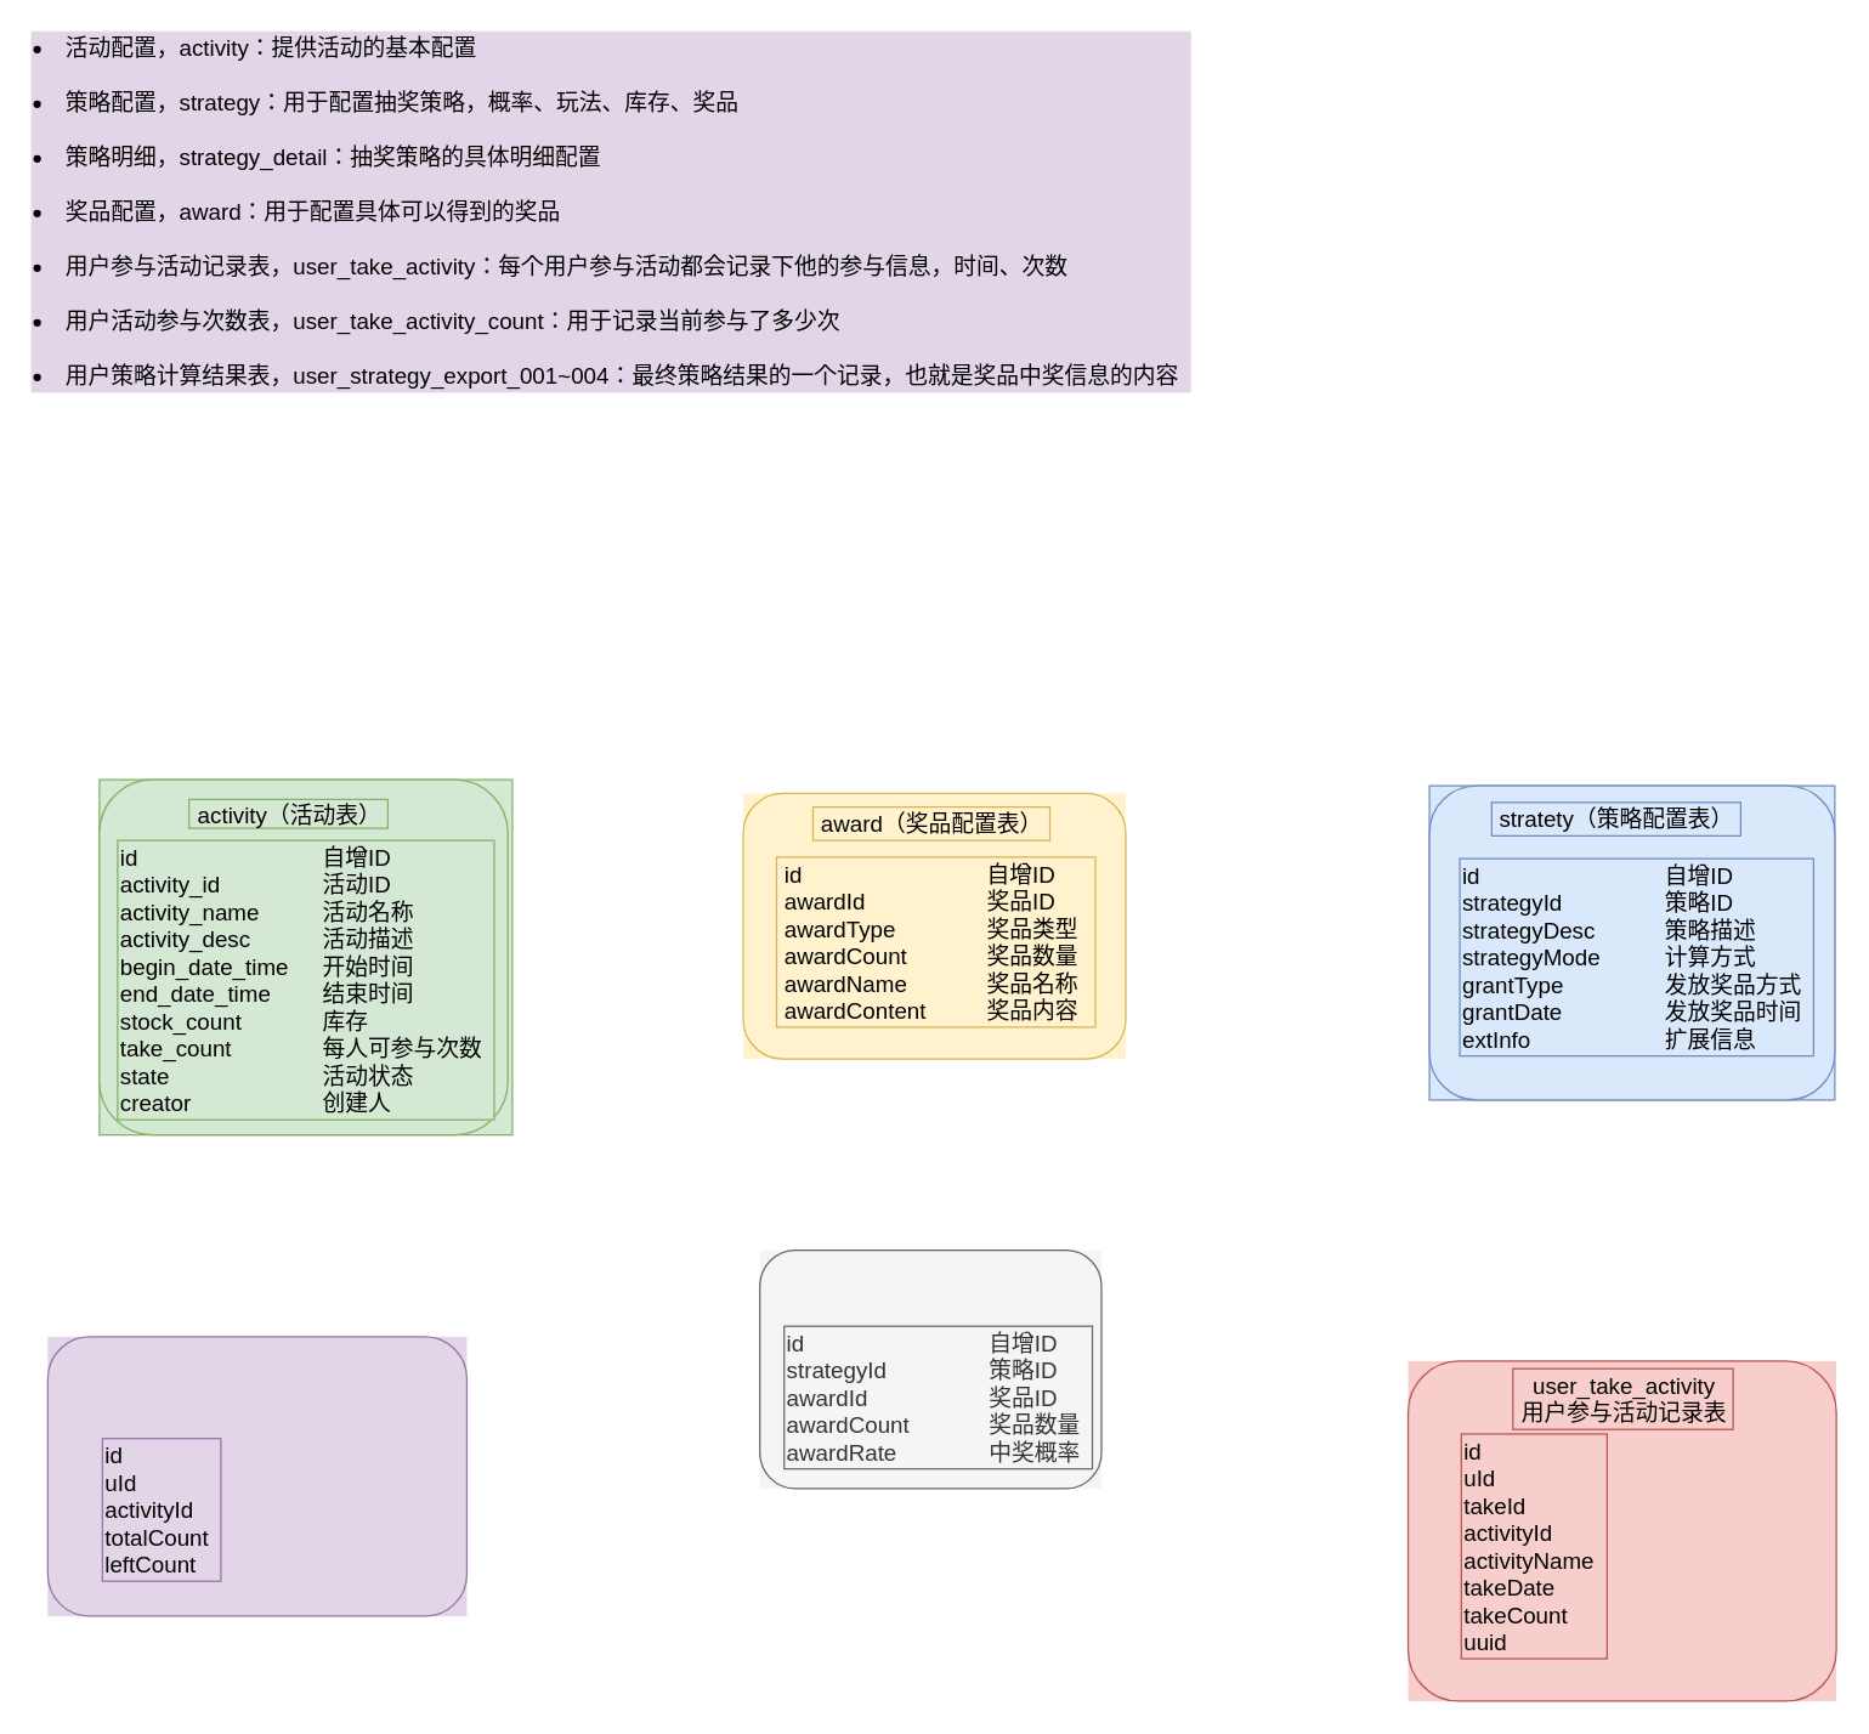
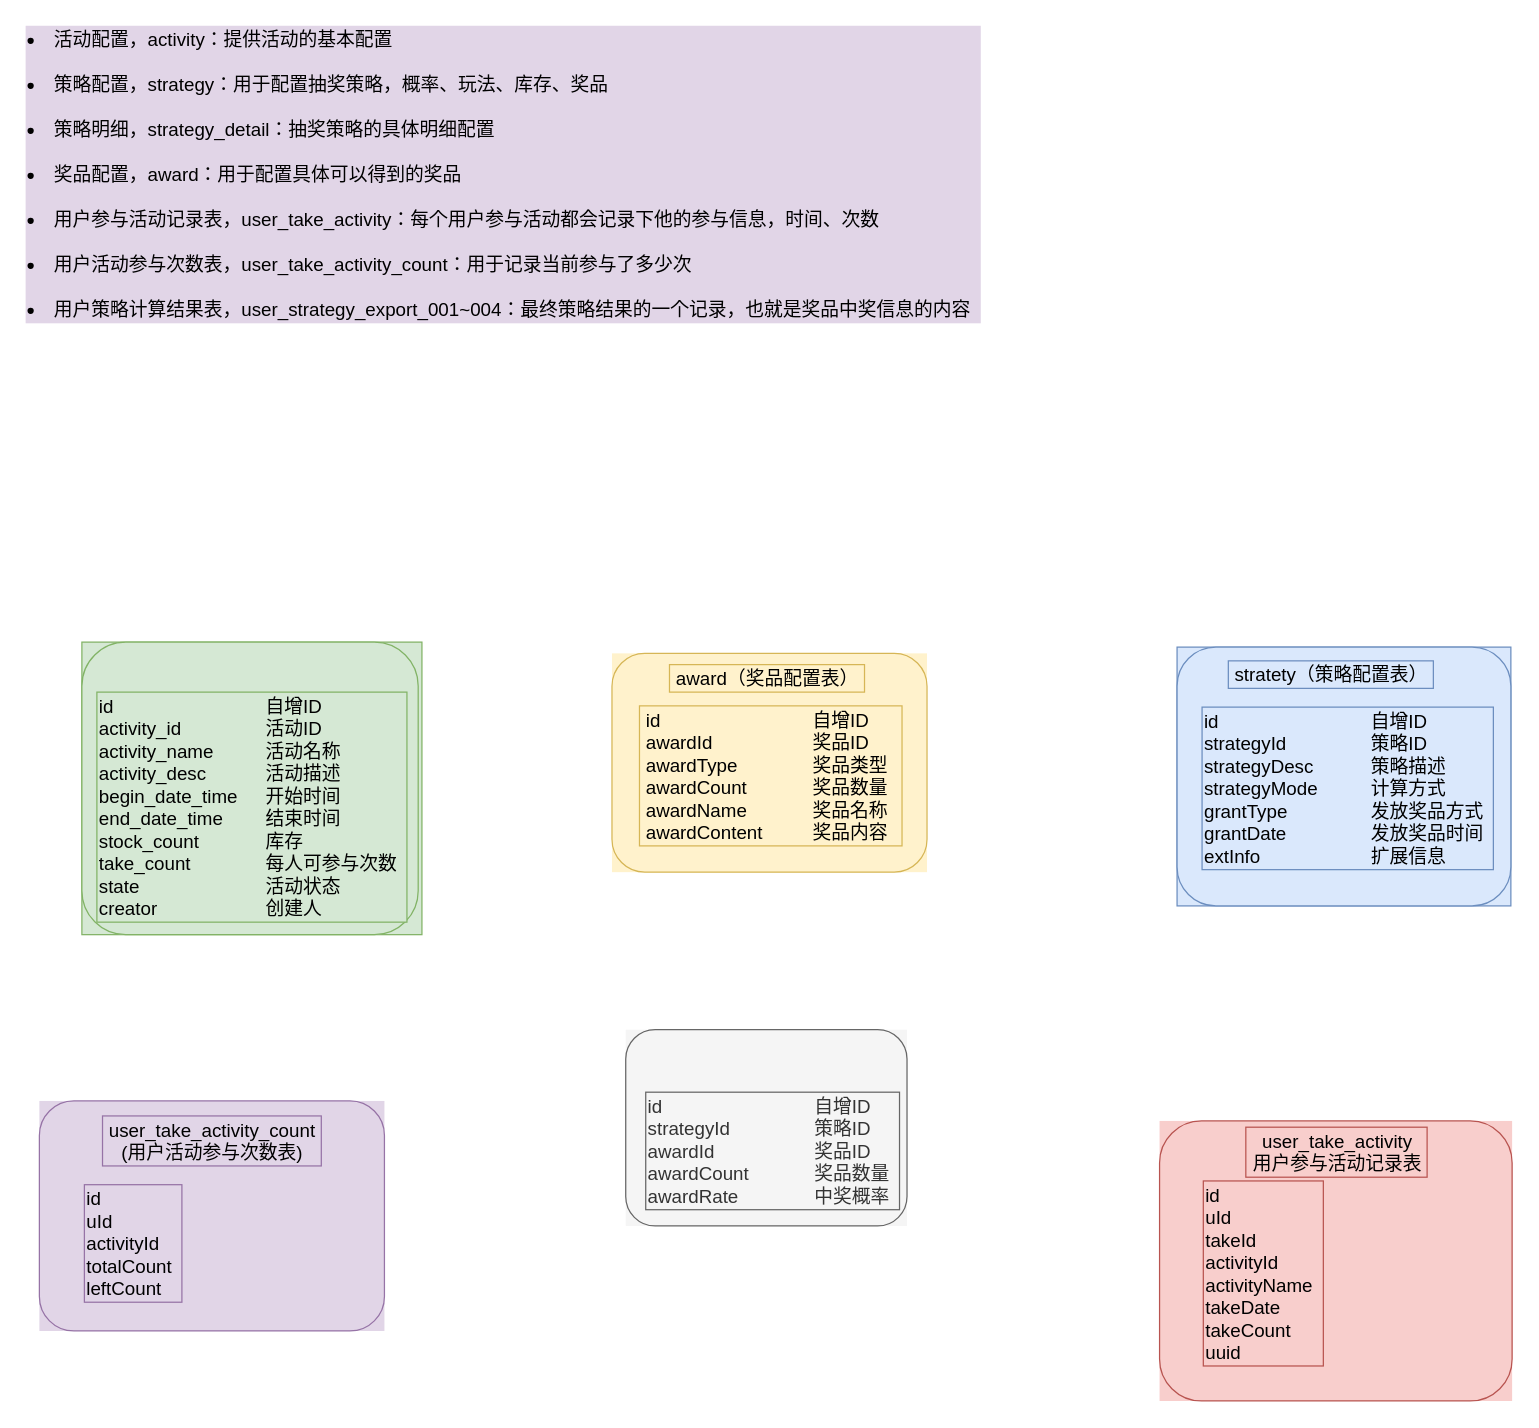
  <mxCell id="0" />
  <mxCell id="1" parent="0" />
  <mxCell id="2" value="&lt;li&gt;活动配置，activity：提供活动的基本配置&lt;/li&gt;&lt;br/&gt;&lt;li&gt;策略配置，strategy：用于配置抽奖策略，概率、玩法、库存、奖品&lt;/li&gt;&lt;br/&gt;&lt;li&gt;策略明细，strategy_detail：抽奖策略的具体明细配置&lt;/li&gt;&lt;br/&gt;&lt;li&gt;奖品配置，award：用于配置具体可以得到的奖品&lt;/li&gt;&lt;br/&gt;&lt;li&gt;用户参与活动记录表，user_take_activity：每个用户参与活动都会记录下他的参与信息，时间、次数&lt;/li&gt;&lt;br/&gt;&lt;li&gt;用户活动参与次数表，user_take_activity_count：用于记录当前参与了多少次&lt;/li&gt;&lt;br/&gt;&lt;li&gt;用户策略计算结果表，user_strategy_export_001~004：最终策略结果的一个记录，也就是奖品中奖信息的内容&lt;/li&gt;" style="text;html=1;align=left;verticalAlign=middle;resizable=0;points=[];autosize=1;strokeColor=none;fillColor=#e1d5e7;fontSize=15;" vertex="1" parent="1"><mxGeometry x="20" y="20" width="764" height="238" as="geometry" /></mxCell>
  <mxCell id="3" value="" style="group;fillColor=#fff2cc;strokeColor=none;" vertex="1" connectable="0" parent="1"><mxGeometry x="489" y="522" width="252" height="175" as="geometry" /></mxCell>
  <mxCell id="4" value="" style="rounded=1;whiteSpace=wrap;html=1;fontSize=15;fillColor=#fff2cc;strokeColor=#d6b656;" vertex="1" parent="3"><mxGeometry width="252" height="175" as="geometry" /></mxCell>
  <mxCell id="5" value="award（奖品配置表）" style="text;html=1;align=center;verticalAlign=middle;resizable=0;points=[];autosize=1;strokeColor=#d6b656;fillColor=#fff2cc;fontSize=15;" vertex="1" parent="3"><mxGeometry x="46" y="9" width="156" height="22" as="geometry" /></mxCell>
  <mxCell id="6" value="&lt;div style=&quot;text-align: left&quot;&gt;&lt;span&gt;id&lt;span style=&quot;white-space: pre&quot;&gt;&#09;&lt;/span&gt;&lt;span style=&quot;white-space: pre&quot;&gt;&#09;&lt;/span&gt;&lt;span style=&quot;white-space: pre&quot;&gt;&#09;&lt;span style=&quot;white-space: pre&quot;&gt;&#09;&lt;/span&gt;&lt;/span&gt;自增ID&lt;/span&gt;&lt;/div&gt;&lt;div style=&quot;text-align: left&quot;&gt;&lt;span&gt;awardId&lt;span style=&quot;white-space: pre&quot;&gt;&#09;&lt;/span&gt;&lt;span style=&quot;white-space: pre&quot;&gt;&#09;&lt;span style=&quot;white-space: pre&quot;&gt;&#09;&lt;/span&gt;奖品ID&lt;span style=&quot;white-space: pre&quot;&gt;&#09;&lt;/span&gt;&lt;/span&gt;&lt;/span&gt;&lt;/div&gt;&lt;div style=&quot;text-align: left&quot;&gt;&lt;span&gt;awardType&lt;span style=&quot;white-space: pre&quot;&gt;&#09;&lt;span style=&quot;white-space: pre&quot;&gt;&#09;&lt;/span&gt;&lt;/span&gt;奖品类型&lt;/span&gt;&lt;/div&gt;&lt;div style=&quot;text-align: left&quot;&gt;&lt;span&gt;awardCount&lt;span style=&quot;white-space: pre&quot;&gt;&#09;&lt;span style=&quot;white-space: pre&quot;&gt;&#09;&lt;/span&gt;&lt;/span&gt;奖品数量&lt;/span&gt;&lt;/div&gt;&lt;div style=&quot;text-align: left&quot;&gt;&lt;span&gt;awardName&lt;span style=&quot;white-space: pre&quot;&gt;&#09;&lt;span style=&quot;white-space: pre&quot;&gt;&#09;&lt;/span&gt;&lt;/span&gt;奖品名称&lt;/span&gt;&lt;/div&gt;&lt;div style=&quot;text-align: left&quot;&gt;&lt;span&gt;awardContent&lt;span style=&quot;white-space: pre&quot;&gt;&#09;&lt;span style=&quot;white-space: pre&quot;&gt;&#09;&lt;/span&gt;&lt;/span&gt;奖品内容&lt;/span&gt;&lt;/div&gt;" style="text;html=1;align=center;verticalAlign=middle;resizable=0;points=[];autosize=1;strokeColor=#d6b656;fillColor=#fff2cc;fontSize=15;" vertex="1" parent="3"><mxGeometry x="22" y="42" width="210" height="112" as="geometry" /></mxCell>
  <mxCell id="7" value="" style="group;fillColor=#f5f5f5;fontColor=#333333;strokeColor=none;" vertex="1" connectable="0" parent="1"><mxGeometry x="500" y="823" width="225" height="157" as="geometry" /></mxCell>
  <mxCell id="8" value="" style="rounded=1;whiteSpace=wrap;html=1;fontSize=15;fillColor=#f5f5f5;strokeColor=#666666;fontColor=#333333;" vertex="1" parent="7"><mxGeometry width="225" height="157" as="geometry" /></mxCell>
  <mxCell id="9" value="id&lt;span style=&quot;white-space: pre&quot;&gt;&#09;&lt;/span&gt;&lt;span style=&quot;white-space: pre&quot;&gt;&#09;&lt;/span&gt;&lt;span style=&quot;white-space: pre&quot;&gt;&#09;&lt;span style=&quot;white-space: pre&quot;&gt;&#09;&lt;/span&gt;&lt;/span&gt;自增ID&lt;br&gt;strategyId&lt;span style=&quot;white-space: pre&quot;&gt;&#09;&lt;span style=&quot;white-space: pre&quot;&gt;&#09;&lt;/span&gt;&lt;/span&gt;策略ID&lt;br&gt;awardId&lt;span style=&quot;white-space: pre&quot;&gt;&#09;&lt;/span&gt;&lt;span style=&quot;white-space: pre&quot;&gt;&#09;&lt;span style=&quot;white-space: pre&quot;&gt;&#09;&lt;/span&gt;&lt;/span&gt;奖品ID&lt;br&gt;awardCount&lt;span style=&quot;white-space: pre&quot;&gt;&#09;&lt;span style=&quot;white-space: pre&quot;&gt;&#09;&lt;/span&gt;&lt;/span&gt;奖品数量&lt;br&gt;awardRate&lt;span style=&quot;white-space: pre&quot;&gt;&#09;&lt;span style=&quot;white-space: pre&quot;&gt;&#09;&lt;/span&gt;&lt;/span&gt;中奖概率" style="text;html=1;align=left;verticalAlign=middle;resizable=0;points=[];autosize=1;strokeColor=#666666;fillColor=#f5f5f5;fontSize=15;fontColor=#333333;" vertex="1" parent="7"><mxGeometry x="16" y="50" width="203" height="94" as="geometry" /></mxCell>
  <mxCell id="10" value="" style="group;strokeColor=none;" vertex="1" connectable="0" parent="1"><mxGeometry x="65" y="513" width="272" height="234" as="geometry" /></mxCell>
  <mxCell id="11" value="" style="group;fillColor=#d5e8d4;strokeColor=#82b366;container=0;" vertex="1" connectable="0" parent="10"><mxGeometry width="272" height="234" as="geometry" /></mxCell>
  <mxCell id="12" value="" style="rounded=1;whiteSpace=wrap;html=1;fillColor=#d5e8d4;strokeColor=#82b366;" vertex="1" parent="10"><mxGeometry width="269" height="234" as="geometry" /></mxCell>
- <mxCell id="13" value="&lt;font style=&quot;font-size: 15px&quot;&gt;activity（活动表）&lt;/font&gt;" style="text;html=1;align=center;verticalAlign=middle;resizable=0;points=[];autosize=1;strokeColor=#82b366;fillColor=#d5e8d4;" vertex="1" parent="10"><mxGeometry x="59" y="13" width="131" height="19" as="geometry" /></mxCell>
  <mxCell id="14" value="id&lt;span style=&quot;white-space: pre&quot;&gt;&#09;&lt;/span&gt;&lt;span style=&quot;white-space: pre&quot;&gt;&#09;&lt;/span&gt;&lt;span style=&quot;white-space: pre&quot;&gt;&#09;&lt;/span&gt;&lt;span style=&quot;white-space: pre&quot;&gt;&#09;&lt;/span&gt;自增ID&lt;br&gt;activity_id&lt;span style=&quot;white-space: pre&quot;&gt;&#09;&lt;/span&gt;&lt;span style=&quot;white-space: pre&quot;&gt;&#09;&lt;/span&gt;活动ID&lt;br&gt;activity_name&lt;span style=&quot;white-space: pre&quot;&gt;&#09;&lt;/span&gt;&lt;span style=&quot;white-space: pre&quot;&gt;&#09;&lt;/span&gt;活动名称&lt;br&gt;activity_desc&lt;span style=&quot;white-space: pre&quot;&gt;&#09;&lt;/span&gt;&lt;span style=&quot;white-space: pre&quot;&gt;&#09;&lt;/span&gt;活动描述&lt;br&gt;begin_date_time&lt;span style=&quot;white-space: pre&quot;&gt;&#09;&lt;/span&gt;开始时间&lt;br&gt;end_date_time&lt;span style=&quot;white-space: pre&quot;&gt;&#09;&lt;/span&gt;结束时间&lt;br&gt;stock_count&lt;span style=&quot;white-space: pre&quot;&gt;&#09;&lt;/span&gt;&lt;span style=&quot;white-space: pre&quot;&gt;&#09;&lt;/span&gt;库存&lt;br&gt;take_count&lt;span style=&quot;white-space: pre&quot;&gt;&#09;&lt;/span&gt;&lt;span style=&quot;white-space: pre&quot;&gt;&#09;&lt;/span&gt;每人可参与次数&lt;br&gt;state&lt;span style=&quot;white-space: pre&quot;&gt;&#09;&lt;/span&gt;&lt;span style=&quot;white-space: pre&quot;&gt;&#09;&lt;/span&gt;&lt;span style=&quot;white-space: pre&quot;&gt;&#09;&lt;/span&gt;活动状态&lt;br&gt;creator&lt;span style=&quot;white-space: pre&quot;&gt;&#09;&lt;/span&gt;&lt;span style=&quot;white-space: pre&quot;&gt;&#09;&lt;/span&gt;&lt;span style=&quot;white-space: pre&quot;&gt;&#09;&lt;/span&gt;创建人&lt;br&gt;" style="text;html=1;align=left;verticalAlign=middle;resizable=0;points=[];autosize=1;strokeColor=#82b366;fillColor=#d5e8d4;fontSize=15;" vertex="1" parent="10"><mxGeometry x="12" y="40" width="248" height="184" as="geometry" /></mxCell>
  <mxCell id="15" value="" style="group;strokeColor=none;" vertex="1" connectable="0" parent="1"><mxGeometry x="941" y="517" width="267" height="207" as="geometry" /></mxCell>
  <mxCell id="16" value="" style="group;fillColor=#dae8fc;strokeColor=#6c8ebf;container=0;" vertex="1" connectable="0" parent="15"><mxGeometry width="267" height="207" as="geometry" /></mxCell>
  <mxCell id="17" value="" style="rounded=1;whiteSpace=wrap;html=1;fontSize=15;fillColor=#dae8fc;strokeColor=#6c8ebf;" vertex="1" parent="15"><mxGeometry width="267" height="207" as="geometry" /></mxCell>
  <mxCell id="18" value="stratety（策略配置表）" style="text;html=1;align=center;verticalAlign=middle;resizable=0;points=[];autosize=1;strokeColor=#6c8ebf;fillColor=#dae8fc;fontSize=15;" vertex="1" parent="15"><mxGeometry x="41" y="11" width="164" height="22" as="geometry" /></mxCell>
  <mxCell id="19" value="id&lt;span style=&quot;white-space: pre&quot;&gt;&#09;&lt;/span&gt;&lt;span style=&quot;white-space: pre&quot;&gt;&#09;&lt;/span&gt;&lt;span style=&quot;white-space: pre&quot;&gt;&#09;&lt;/span&gt;&lt;span style=&quot;white-space: pre&quot;&gt;&#09;&lt;/span&gt;自增ID&lt;br&gt;strategyId&lt;span style=&quot;white-space: pre&quot;&gt;&#09;&lt;/span&gt;&lt;span style=&quot;white-space: pre&quot;&gt;&#09;&lt;/span&gt;策略ID&lt;br&gt;strategyDesc&lt;span style=&quot;white-space: pre&quot;&gt;&#09;&lt;/span&gt;&lt;span style=&quot;white-space: pre&quot;&gt;&#09;&lt;/span&gt;策略描述&lt;br&gt;strategyMode&lt;span style=&quot;white-space: pre&quot;&gt;&#09;&lt;/span&gt;&lt;span style=&quot;white-space: pre&quot;&gt;&#09;&lt;/span&gt;计算方式&lt;br&gt;grantType&lt;span style=&quot;white-space: pre&quot;&gt;&#09;&lt;/span&gt;&lt;span style=&quot;white-space: pre&quot;&gt;&#09;&lt;/span&gt;发放奖品方式&lt;br&gt;grantDate&lt;span style=&quot;white-space: pre&quot;&gt;&#09;&lt;/span&gt;&lt;span style=&quot;white-space: pre&quot;&gt;&#09;&lt;/span&gt;发放奖品时间&lt;br&gt;extInfo&lt;span style=&quot;white-space: pre&quot;&gt;&#09;&lt;/span&gt;&lt;span style=&quot;white-space: pre&quot;&gt;&#09;&lt;/span&gt;&lt;span style=&quot;white-space: pre&quot;&gt;&#09;&lt;/span&gt;扩展信息" style="text;html=1;align=left;verticalAlign=middle;resizable=0;points=[];autosize=1;strokeColor=#6c8ebf;fillColor=#dae8fc;fontSize=15;" vertex="1" parent="15"><mxGeometry x="20" y="48" width="233" height="130" as="geometry" /></mxCell>
  <mxCell id="20" value="" style="group;fillColor=#f8cecc;strokeColor=none;" vertex="1" connectable="0" parent="1"><mxGeometry x="927" y="896" width="282" height="224" as="geometry" /></mxCell>
  <mxCell id="21" value="" style="rounded=1;whiteSpace=wrap;html=1;fontSize=15;fillColor=#f8cecc;strokeColor=#b85450;" vertex="1" parent="20"><mxGeometry width="282" height="224" as="geometry" /></mxCell>
  <mxCell id="22" value="user_take_activity&lt;br&gt;用户参与活动记录表" style="text;html=1;align=center;verticalAlign=middle;resizable=0;points=[];autosize=1;strokeColor=#b85450;fillColor=#f8cecc;fontSize=15;" vertex="1" parent="20"><mxGeometry x="69" y="5" width="145" height="40" as="geometry" /></mxCell>
  <mxCell id="23" value="id&lt;br&gt;uId&lt;br&gt;takeId&lt;br&gt;activityId&lt;br&gt;activityName&lt;br&gt;takeDate&lt;br&gt;takeCount&lt;br&gt;uuid" style="text;html=1;align=left;verticalAlign=middle;resizable=0;points=[];autosize=1;strokeColor=#b85450;fillColor=#f8cecc;fontSize=15;" vertex="1" parent="20"><mxGeometry x="35" y="48" width="96" height="148" as="geometry" /></mxCell>
  <mxCell id="24" value="" style="group;fillColor=#e1d5e7;strokeColor=none;" vertex="1" connectable="0" parent="1"><mxGeometry x="31" y="880" width="276" height="184" as="geometry" /></mxCell>
  <mxCell id="25" value="" style="rounded=1;whiteSpace=wrap;html=1;fontSize=15;fillColor=#e1d5e7;strokeColor=#9673a6;" vertex="1" parent="24"><mxGeometry width="276" height="184" as="geometry" /></mxCell>
+ <mxCell id="26" value="user_take_activity_count&lt;br&gt;(用户活动参与次数表)" style="text;html=1;align=center;verticalAlign=middle;resizable=0;points=[];autosize=1;strokeColor=#9673a6;fillColor=#e1d5e7;fontSize=15;" vertex="1" parent="24"><mxGeometry x="50.5" y="12" width="175" height="40" as="geometry" /></mxCell>
  <mxCell id="27" value="id&lt;br&gt;uId&lt;br&gt;activityId&lt;br&gt;totalCount&lt;br&gt;leftCount" style="text;html=1;align=left;verticalAlign=middle;resizable=0;points=[];autosize=1;strokeColor=#9673a6;fillColor=#e1d5e7;fontSize=15;" vertex="1" parent="24"><mxGeometry x="36" y="67" width="78" height="94" as="geometry" /></mxCell>
  <mxCell id="28" value="" style="endArrow=classic;html=1;rounded=0;fontSize=15;strokeColor=none;" edge="1" parent="1"><mxGeometry width="50" height="50" relative="1" as="geometry"><mxPoint x="935" y="727" as="sourcePoint" /><mxPoint x="727" y="854" as="targetPoint" /><Array as="points"><mxPoint x="807" y="805" /></Array></mxGeometry></mxCell>
